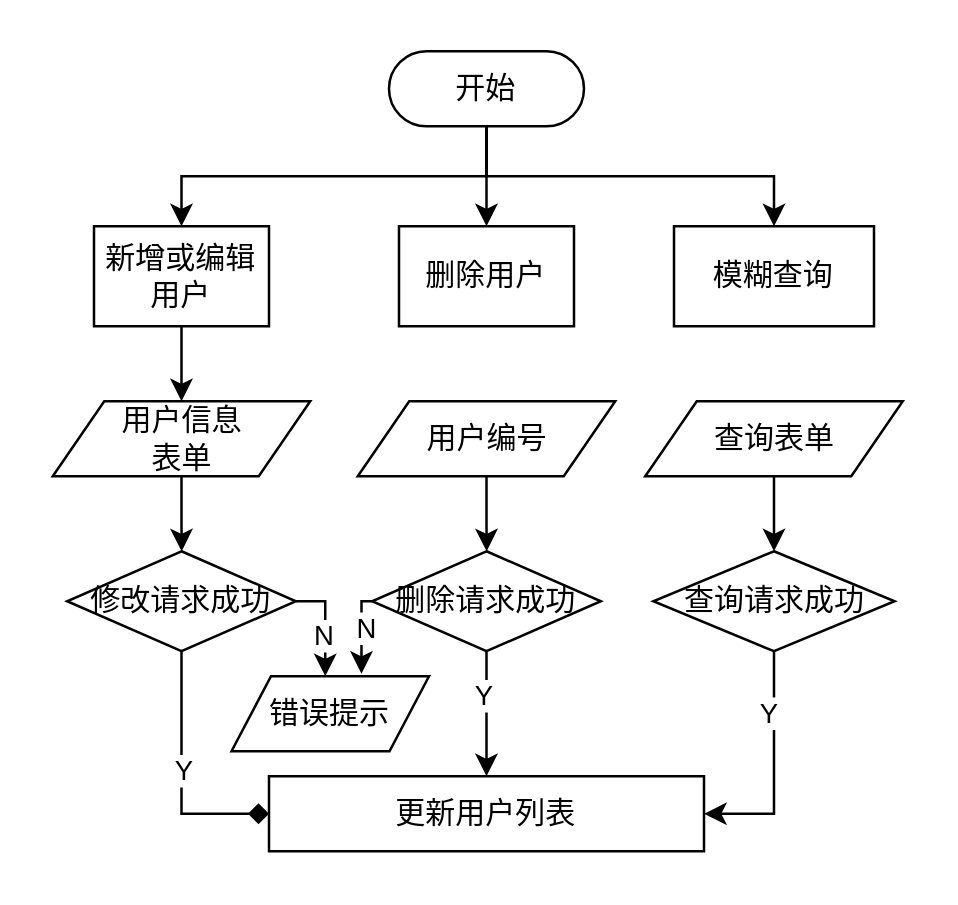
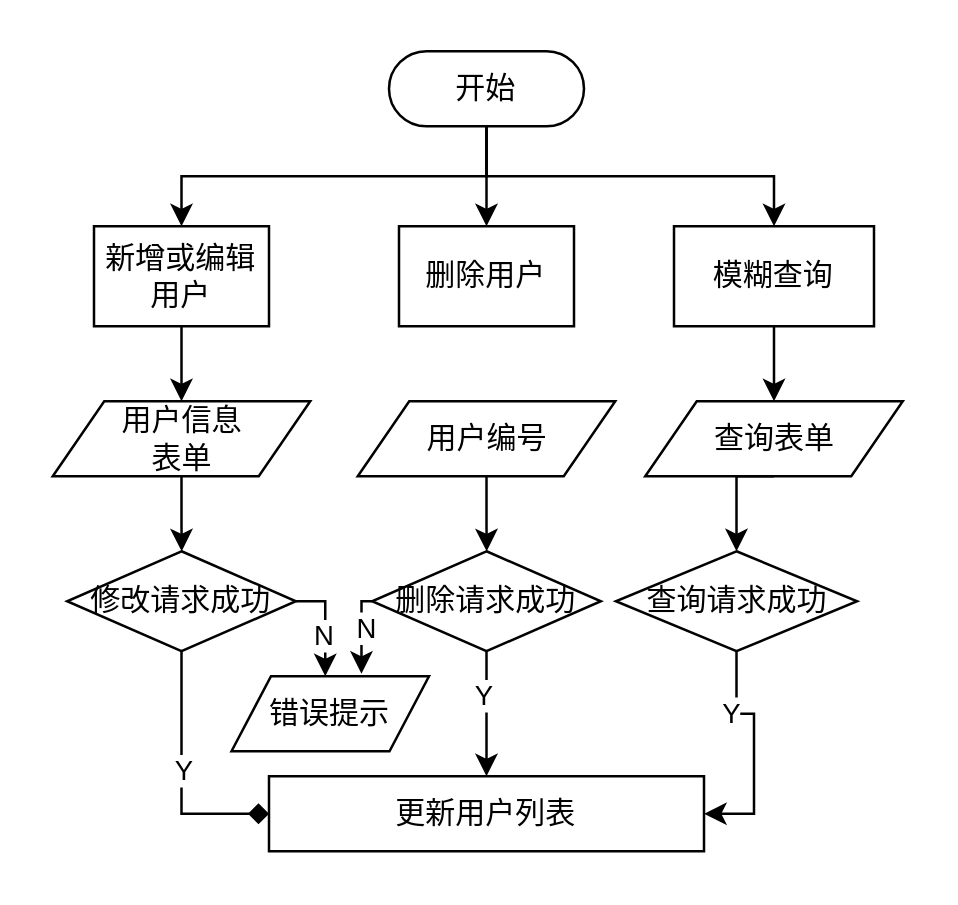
  <mxCell id="0" />
  <mxCell id="1" parent="0" />
  <mxCell id="2" style="edgeStyle=orthogonalEdgeStyle;rounded=0;orthogonalLoop=1;jettySize=auto;html=1;exitX=0.5;exitY=0.5;exitDx=0;exitDy=15;exitPerimeter=0;entryX=0.5;entryY=0;entryDx=0;entryDy=0;" edge="1" parent="1" source="5" target="7"><mxGeometry relative="1" as="geometry" /></mxCell>
  <mxCell id="3" style="edgeStyle=orthogonalEdgeStyle;rounded=0;orthogonalLoop=1;jettySize=auto;html=1;exitX=0.5;exitY=0.5;exitDx=0;exitDy=15;exitPerimeter=0;" edge="1" parent="1" source="5" target="8"><mxGeometry relative="1" as="geometry" /></mxCell>
  <mxCell id="4" style="edgeStyle=orthogonalEdgeStyle;rounded=0;orthogonalLoop=1;jettySize=auto;html=1;exitX=0.5;exitY=0.5;exitDx=0;exitDy=15;exitPerimeter=0;entryX=0.5;entryY=0;entryDx=0;entryDy=0;" edge="1" parent="1" source="5" target="10"><mxGeometry relative="1" as="geometry" /></mxCell>
  <mxCell id="5" value="开始" style="html=1;dashed=0;whiteSpace=wrap;shape=mxgraph.dfd.start" vertex="1" parent="1"><mxGeometry x="155" y="20" width="78" height="30" as="geometry" /></mxCell>
  <mxCell id="6" style="edgeStyle=orthogonalEdgeStyle;rounded=0;orthogonalLoop=1;jettySize=auto;html=1;exitX=0.5;exitY=1;exitDx=0;exitDy=0;" edge="1" parent="1" source="7" target="12"><mxGeometry relative="1" as="geometry" /></mxCell>
  <mxCell id="7" value="新增或编辑用户" style="html=1;dashed=0;whiteSpace=wrap;" vertex="1" parent="1"><mxGeometry x="37" y="90" width="70" height="40" as="geometry" /></mxCell>
  <mxCell id="8" value="删除用户" style="html=1;dashed=0;whiteSpace=wrap;" vertex="1" parent="1"><mxGeometry x="159" y="90" width="70" height="40" as="geometry" /></mxCell>
+ <mxCell id="9" style="edgeStyle=orthogonalEdgeStyle;rounded=0;orthogonalLoop=1;jettySize=auto;html=1;exitX=0.5;exitY=1;exitDx=0;exitDy=0;" edge="1" parent="1" source="10" target="21"><mxGeometry relative="1" as="geometry" /></mxCell>
  <mxCell id="10" value="模糊查询" style="html=1;dashed=0;whiteSpace=wrap;" vertex="1" parent="1"><mxGeometry x="269" y="90" width="80" height="40" as="geometry" /></mxCell>
  <mxCell id="11" style="edgeStyle=orthogonalEdgeStyle;rounded=0;orthogonalLoop=1;jettySize=auto;html=1;exitX=0.5;exitY=1;exitDx=0;exitDy=0;" edge="1" parent="1" source="12" target="17"><mxGeometry relative="1" as="geometry" /></mxCell>
  <mxCell id="12" value="用户信息&lt;div&gt;表单&lt;/div&gt;" style="shape=parallelogram;perimeter=parallelogramPerimeter;whiteSpace=wrap;html=1;dashed=0;" vertex="1" parent="1"><mxGeometry x="20.5" y="160" width="103" height="30" as="geometry" /></mxCell>
  <mxCell id="13" style="edgeStyle=orthogonalEdgeStyle;rounded=0;orthogonalLoop=1;jettySize=auto;html=1;exitX=0.5;exitY=1;exitDx=0;exitDy=0;entryX=0;entryY=0.5;entryDx=0;entryDy=0;endArrow=diamond;" edge="1" parent="1" source="17" target="22"><mxGeometry relative="1" as="geometry" /></mxCell>
  <mxCell id="14" value="Y" style="edgeLabel;html=1;align=center;verticalAlign=middle;resizable=0;points=[];" vertex="1" connectable="0" parent="13"><mxGeometry x="-0.059" relative="1" as="geometry"><mxPoint as="offset" /></mxGeometry></mxCell>
  <mxCell id="15" style="edgeStyle=orthogonalEdgeStyle;rounded=0;orthogonalLoop=1;jettySize=auto;html=1;exitX=1;exitY=0.5;exitDx=0;exitDy=0;entryX=0.5;entryY=0;entryDx=0;entryDy=0;" edge="1" parent="1" source="17"><mxGeometry relative="1" as="geometry"><mxPoint x="129.5" y="270" as="targetPoint" /></mxGeometry></mxCell>
  <mxCell id="16" value="N" style="edgeLabel;html=1;align=center;verticalAlign=middle;resizable=0;points=[];" vertex="1" connectable="0" parent="15"><mxGeometry x="0.186" y="-1" relative="1" as="geometry"><mxPoint as="offset" /></mxGeometry></mxCell>
  <mxCell id="17" value="修改请求成功" style="shape=rhombus;html=1;dashed=0;whiteSpace=wrap;perimeter=rhombusPerimeter;" vertex="1" parent="1"><mxGeometry x="26.25" y="220" width="91.5" height="40" as="geometry" /></mxCell>
  <mxCell id="18" style="edgeStyle=orthogonalEdgeStyle;rounded=0;orthogonalLoop=1;jettySize=auto;html=1;exitX=0.5;exitY=1;exitDx=0;exitDy=0;" edge="1" parent="1" source="19" target="26"><mxGeometry relative="1" as="geometry" /></mxCell>
  <mxCell id="19" value="用户编号" style="shape=parallelogram;perimeter=parallelogramPerimeter;whiteSpace=wrap;html=1;dashed=0;" vertex="1" parent="1"><mxGeometry x="142.5" y="160" width="103" height="30" as="geometry" /></mxCell>
  <mxCell id="20" style="edgeStyle=orthogonalEdgeStyle;rounded=0;orthogonalLoop=1;jettySize=auto;html=1;exitX=0.5;exitY=1;exitDx=0;exitDy=0;entryX=0.5;entryY=0;entryDx=0;entryDy=0;" edge="1" parent="1" source="21" target="29"><mxGeometry relative="1" as="geometry" /></mxCell>
  <mxCell id="21" value="查询表单" style="shape=parallelogram;perimeter=parallelogramPerimeter;whiteSpace=wrap;html=1;dashed=0;" vertex="1" parent="1"><mxGeometry x="257.5" y="160" width="103" height="30" as="geometry" /></mxCell>
  <mxCell id="22" value="更新用户列表" style="html=1;dashed=0;whiteSpace=wrap;" vertex="1" parent="1"><mxGeometry x="107" y="310" width="174" height="30" as="geometry" /></mxCell>
  <mxCell id="23" value="错误提示" style="shape=parallelogram;perimeter=parallelogramPerimeter;whiteSpace=wrap;html=1;dashed=0;" vertex="1" parent="1"><mxGeometry x="92" y="270" width="79" height="30" as="geometry" /></mxCell>
  <mxCell id="24" style="edgeStyle=orthogonalEdgeStyle;rounded=0;orthogonalLoop=1;jettySize=auto;html=1;exitX=0.5;exitY=1;exitDx=0;exitDy=0;" edge="1" parent="1" source="26" target="22"><mxGeometry relative="1" as="geometry" /></mxCell>
  <mxCell id="25" value="Y" style="edgeLabel;html=1;align=center;verticalAlign=middle;resizable=0;points=[];" vertex="1" connectable="0" parent="24"><mxGeometry x="-0.32" y="-2" relative="1" as="geometry"><mxPoint as="offset" /></mxGeometry></mxCell>
  <mxCell id="26" value="删除请求成功" style="shape=rhombus;html=1;dashed=0;whiteSpace=wrap;perimeter=rhombusPerimeter;" vertex="1" parent="1"><mxGeometry x="148.25" y="220" width="91.5" height="40" as="geometry" /></mxCell>
  <mxCell id="27" style="edgeStyle=orthogonalEdgeStyle;rounded=0;orthogonalLoop=1;jettySize=auto;html=1;exitX=0.5;exitY=1;exitDx=0;exitDy=0;entryX=1;entryY=0.5;entryDx=0;entryDy=0;" edge="1" parent="1" source="29" target="22"><mxGeometry relative="1" as="geometry" /></mxCell>
  <mxCell id="28" value="Y" style="edgeLabel;html=1;align=center;verticalAlign=middle;resizable=0;points=[];" vertex="1" connectable="0" parent="27"><mxGeometry x="-0.477" y="-3" relative="1" as="geometry"><mxPoint as="offset" /></mxGeometry></mxCell>
- <mxCell id="29" value="查询请求成功" style="shape=rhombus;html=1;dashed=0;whiteSpace=wrap;perimeter=rhombusPerimeter;" vertex="1" parent="1"><mxGeometry x="260.75" y="220" width="96.5" height="40" as="geometry" /></mxCell>
+ <mxCell id="29" value="查询请求成功" style="shape=rhombus;html=1;dashed=0;whiteSpace=wrap;perimeter=rhombusPerimeter;" vertex="1" parent="1"><mxGeometry x="245.75" y="220" width="96.5" height="40" as="geometry" /></mxCell>
  <mxCell id="30" style="edgeStyle=orthogonalEdgeStyle;rounded=0;orthogonalLoop=1;jettySize=auto;html=1;exitX=0;exitY=0.5;exitDx=0;exitDy=0;entryX=0.658;entryY=-0.033;entryDx=0;entryDy=0;entryPerimeter=0;" edge="1" parent="1" source="26" target="23"><mxGeometry relative="1" as="geometry" /></mxCell>
  <mxCell id="31" value="N" style="edgeLabel;html=1;align=center;verticalAlign=middle;resizable=0;points=[];" vertex="1" connectable="0" parent="30"><mxGeometry x="-0.108" y="2" relative="1" as="geometry"><mxPoint as="offset" /></mxGeometry></mxCell>
